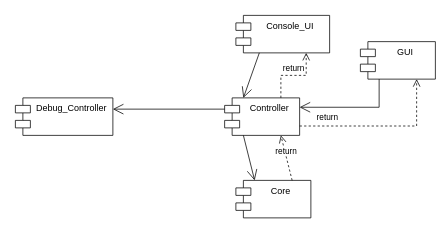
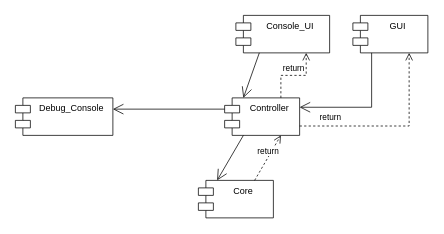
  <mxCell id="0" />
  <mxCell id="1" parent="0" />
  <mxCell id="2" value="Controller" style="shape=module;align=left;spacingLeft=20;align=center;verticalAlign=top;whiteSpace=wrap;html=1;" parent="1" vertex="1"><mxGeometry x="299" y="130" width="100" height="50" as="geometry" /></mxCell>
  <mxCell id="3" value="Console_UI" style="shape=module;align=left;spacingLeft=20;align=center;verticalAlign=top;whiteSpace=wrap;html=1;" parent="1" vertex="1"><mxGeometry x="314" y="20" width="125" height="50" as="geometry" /></mxCell>
- <mxCell id="4" value="GUI" style="shape=module;align=left;spacingLeft=20;align=center;verticalAlign=top;whiteSpace=wrap;html=1;" parent="1" vertex="1"><mxGeometry x="480" y="55" width="100" height="50" as="geometry" /></mxCell>
- <mxCell id="5" value="Debug_Controller" style="shape=module;align=left;spacingLeft=20;align=center;verticalAlign=top;whiteSpace=wrap;html=1;" parent="1" vertex="1"><mxGeometry x="20" y="130" width="130" height="50" as="geometry" /></mxCell>
+ <mxCell id="4" value="GUI" style="shape=module;align=left;spacingLeft=20;align=center;verticalAlign=top;whiteSpace=wrap;html=1;" parent="1" vertex="1"><mxGeometry x="470" y="20" width="100" height="50" as="geometry" /></mxCell>
+ <mxCell id="5" value="Debug_Console" style="shape=module;align=left;spacingLeft=20;align=center;verticalAlign=top;whiteSpace=wrap;html=1;" parent="1" vertex="1"><mxGeometry x="20" y="130" width="130" height="50" as="geometry" /></mxCell>
  <mxCell id="6" value="return" style="html=1;verticalAlign=bottom;endArrow=open;dashed=1;endSize=8;edgeStyle=elbowEdgeStyle;elbow=vertical;curved=0;rounded=0;exitX=0.75;exitY=0;exitDx=0;exitDy=0;entryX=0.75;entryY=1;entryDx=0;entryDy=0;" parent="1" source="2" target="3" edge="1"><mxGeometry relative="1" as="geometry"><mxPoint x="410" y="90" as="sourcePoint" /><mxPoint x="330" y="90" as="targetPoint" /></mxGeometry></mxCell>
  <mxCell id="7" value="return" style="html=1;verticalAlign=bottom;endArrow=open;dashed=1;endSize=8;edgeStyle=orthogonalEdgeStyle;rounded=0;exitX=1;exitY=0.75;exitDx=0;exitDy=0;entryX=0.75;entryY=1;entryDx=0;entryDy=0;" parent="1" source="2" target="4" edge="1"><mxGeometry x="-0.661" y="3" relative="1" as="geometry"><mxPoint x="440" y="190" as="sourcePoint" /><mxPoint x="510" y="90" as="targetPoint" /><mxPoint as="offset" /></mxGeometry></mxCell>
  <mxCell id="8" value="" style="endArrow=open;endFill=1;endSize=12;html=1;rounded=0;exitX=0;exitY=0;exitDx=0;exitDy=15;exitPerimeter=0;" parent="1" source="2" edge="1"><mxGeometry width="160" relative="1" as="geometry"><mxPoint x="280" y="140" as="sourcePoint" /><mxPoint x="150" y="145" as="targetPoint" /></mxGeometry></mxCell>
  <mxCell id="9" value="" style="endArrow=open;endFill=1;endSize=12;html=1;rounded=0;exitX=0.25;exitY=1;exitDx=0;exitDy=0;entryX=0.25;entryY=0;entryDx=0;entryDy=0;" parent="1" source="3" target="2" edge="1"><mxGeometry width="160" relative="1" as="geometry"><mxPoint x="280" y="140" as="sourcePoint" /><mxPoint x="440" y="140" as="targetPoint" /></mxGeometry></mxCell>
  <mxCell id="10" value="" style="endArrow=open;endFill=1;endSize=12;html=1;rounded=0;exitX=0.25;exitY=1;exitDx=0;exitDy=0;entryX=1;entryY=0.25;entryDx=0;entryDy=0;edgeStyle=orthogonalEdgeStyle;" parent="1" source="4" target="2" edge="1"><mxGeometry width="160" relative="1" as="geometry"><mxPoint x="280" y="140" as="sourcePoint" /><mxPoint x="440" y="140" as="targetPoint" /></mxGeometry></mxCell>
- <mxCell id="11" value="Core" style="shape=module;align=left;spacingLeft=20;align=center;verticalAlign=top;whiteSpace=wrap;html=1;" parent="1" vertex="1"><mxGeometry x="314" y="240" width="100" height="50" as="geometry" /></mxCell>
+ <mxCell id="11" value="Core" style="shape=module;align=left;spacingLeft=20;align=center;verticalAlign=top;whiteSpace=wrap;html=1;" parent="1" vertex="1"><mxGeometry x="264" y="240" width="100" height="50" as="geometry" /></mxCell>
  <mxCell id="12" value="return" style="html=1;verticalAlign=bottom;endArrow=open;dashed=1;endSize=8;elbow=vertical;rounded=0;entryX=0.75;entryY=1;entryDx=0;entryDy=0;exitX=0.75;exitY=0;exitDx=0;exitDy=0;" parent="1" source="11" target="2" edge="1"><mxGeometry relative="1" as="geometry"><mxPoint x="400" y="280" as="sourcePoint" /><mxPoint x="320" y="280" as="targetPoint" /></mxGeometry></mxCell>
  <mxCell id="13" value="" style="endArrow=open;endFill=1;endSize=12;html=1;rounded=0;exitX=0.25;exitY=1;exitDx=0;exitDy=0;entryX=0.25;entryY=0;entryDx=0;entryDy=0;" parent="1" source="2" target="11" edge="1"><mxGeometry width="160" relative="1" as="geometry"><mxPoint x="280" y="280" as="sourcePoint" /><mxPoint x="440" y="280" as="targetPoint" /></mxGeometry></mxCell>
